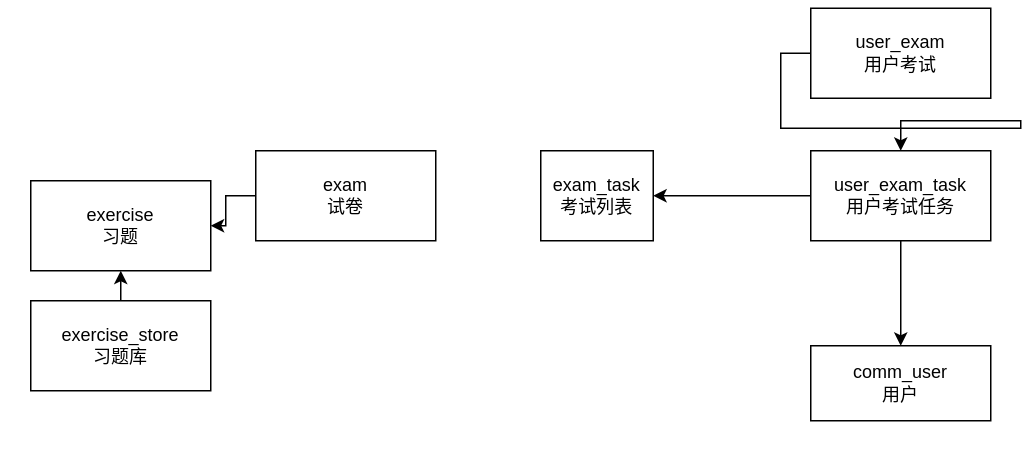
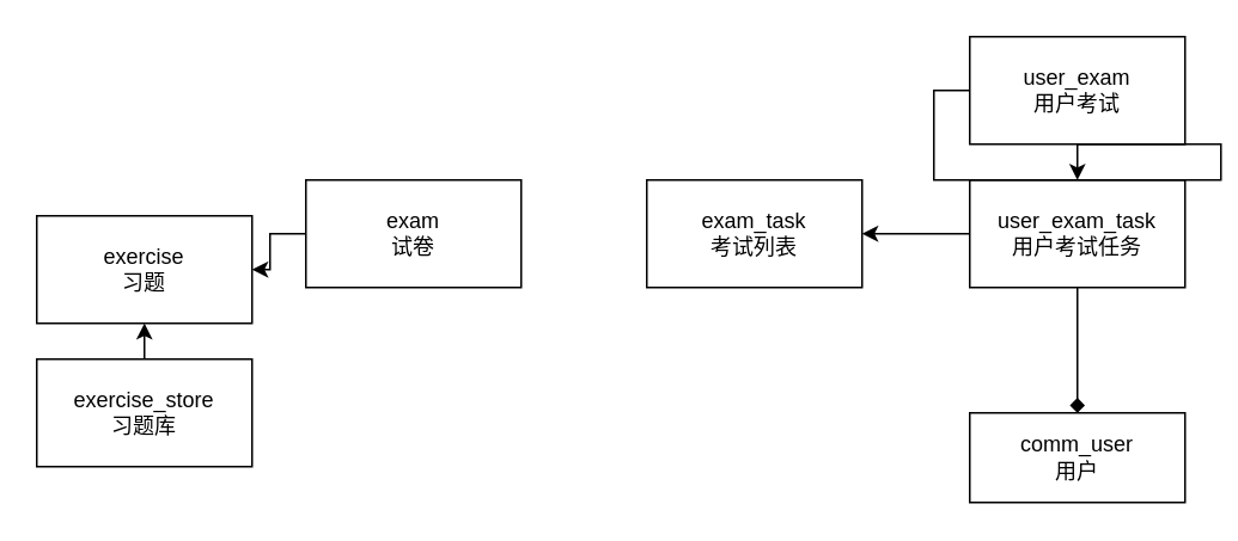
  <mxCell id="0" />
  <mxCell id="1" parent="0" />
- <mxCell id="2" value="exam_task&lt;br&gt;考试列表" style="rounded=0;whiteSpace=wrap;html=1;" vertex="1" parent="1"><mxGeometry x="360" y="100" width="75" height="60" as="geometry" /></mxCell>
+ <mxCell id="2" value="exam_task&lt;br&gt;考试列表" style="rounded=0;whiteSpace=wrap;html=1;" vertex="1" parent="1"><mxGeometry x="360" y="100" width="120" height="60" as="geometry" /></mxCell>
  <mxCell id="3" value="comm_user&lt;br&gt;用户" style="rounded=0;whiteSpace=wrap;html=1;" vertex="1" parent="1"><mxGeometry x="540" y="230" width="120" height="50" as="geometry" /></mxCell>
- <mxCell id="4" style="edgeStyle=orthogonalEdgeStyle;rounded=0;orthogonalLoop=1;jettySize=auto;html=1;entryX=0.5;entryY=0;entryDx=0;entryDy=0;" edge="1" parent="1" source="6" target="3"><mxGeometry relative="1" as="geometry"><Array as="points"><mxPoint x="600" y="190" /><mxPoint x="600" y="190" /></Array></mxGeometry></mxCell>
+ <mxCell id="4" style="edgeStyle=orthogonalEdgeStyle;rounded=0;orthogonalLoop=1;jettySize=auto;html=1;entryX=0.5;entryY=0;entryDx=0;entryDy=0;endArrow=diamond;" edge="1" parent="1" source="6" target="3"><mxGeometry relative="1" as="geometry"><Array as="points"><mxPoint x="600" y="190" /><mxPoint x="600" y="190" /></Array></mxGeometry></mxCell>
  <mxCell id="5" style="edgeStyle=orthogonalEdgeStyle;rounded=0;orthogonalLoop=1;jettySize=auto;html=1;exitX=0;exitY=0.5;exitDx=0;exitDy=0;" edge="1" parent="1" source="6" target="2"><mxGeometry relative="1" as="geometry" /></mxCell>
  <mxCell id="6" value="user_exam_task&lt;br&gt;用户考试任务" style="rounded=0;whiteSpace=wrap;html=1;" vertex="1" parent="1"><mxGeometry x="540" y="100" width="120" height="60" as="geometry" /></mxCell>
  <mxCell id="7" style="edgeStyle=orthogonalEdgeStyle;rounded=0;orthogonalLoop=1;jettySize=auto;html=1;exitX=0;exitY=0.5;exitDx=0;exitDy=0;" edge="1" parent="1" source="8" target="9"><mxGeometry relative="1" as="geometry" /></mxCell>
  <mxCell id="8" value="exam&lt;br&gt;试卷" style="rounded=0;whiteSpace=wrap;html=1;" vertex="1" parent="1"><mxGeometry x="170" y="100" width="120" height="60" as="geometry" /></mxCell>
  <mxCell id="9" value="exercise&lt;br&gt;习题" style="rounded=0;whiteSpace=wrap;html=1;" vertex="1" parent="1"><mxGeometry x="20" y="120" width="120" height="60" as="geometry" /></mxCell>
  <mxCell id="10" style="edgeStyle=orthogonalEdgeStyle;rounded=0;orthogonalLoop=1;jettySize=auto;html=1;exitX=0;exitY=0.5;exitDx=0;exitDy=0;" edge="1" parent="1" source="11" target="6"><mxGeometry relative="1" as="geometry" /></mxCell>
- <mxCell id="11" value="user_exam&lt;br&gt;用户考试" style="rounded=0;whiteSpace=wrap;html=1;" vertex="1" parent="1"><mxGeometry x="540" y="5" width="120" height="60" as="geometry" /></mxCell>
+ <mxCell id="11" value="user_exam&lt;br&gt;用户考试" style="rounded=0;whiteSpace=wrap;html=1;" vertex="1" parent="1"><mxGeometry x="540" y="20" width="120" height="60" as="geometry" /></mxCell>
  <mxCell id="12" style="edgeStyle=orthogonalEdgeStyle;rounded=0;orthogonalLoop=1;jettySize=auto;html=1;exitX=0.5;exitY=0;exitDx=0;exitDy=0;entryX=0.5;entryY=1;entryDx=0;entryDy=0;" edge="1" parent="1" source="13" target="9"><mxGeometry relative="1" as="geometry" /></mxCell>
  <mxCell id="13" value="exercise_store&lt;br&gt;习题库" style="rounded=0;whiteSpace=wrap;html=1;" vertex="1" parent="1"><mxGeometry x="20" y="200" width="120" height="60" as="geometry" /></mxCell>
